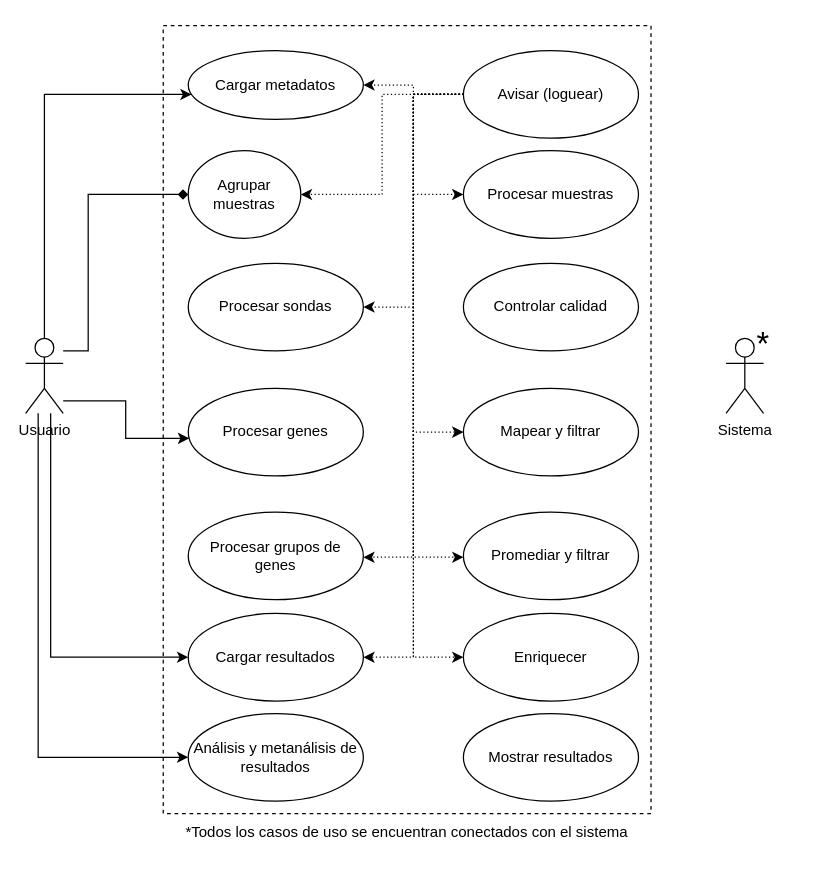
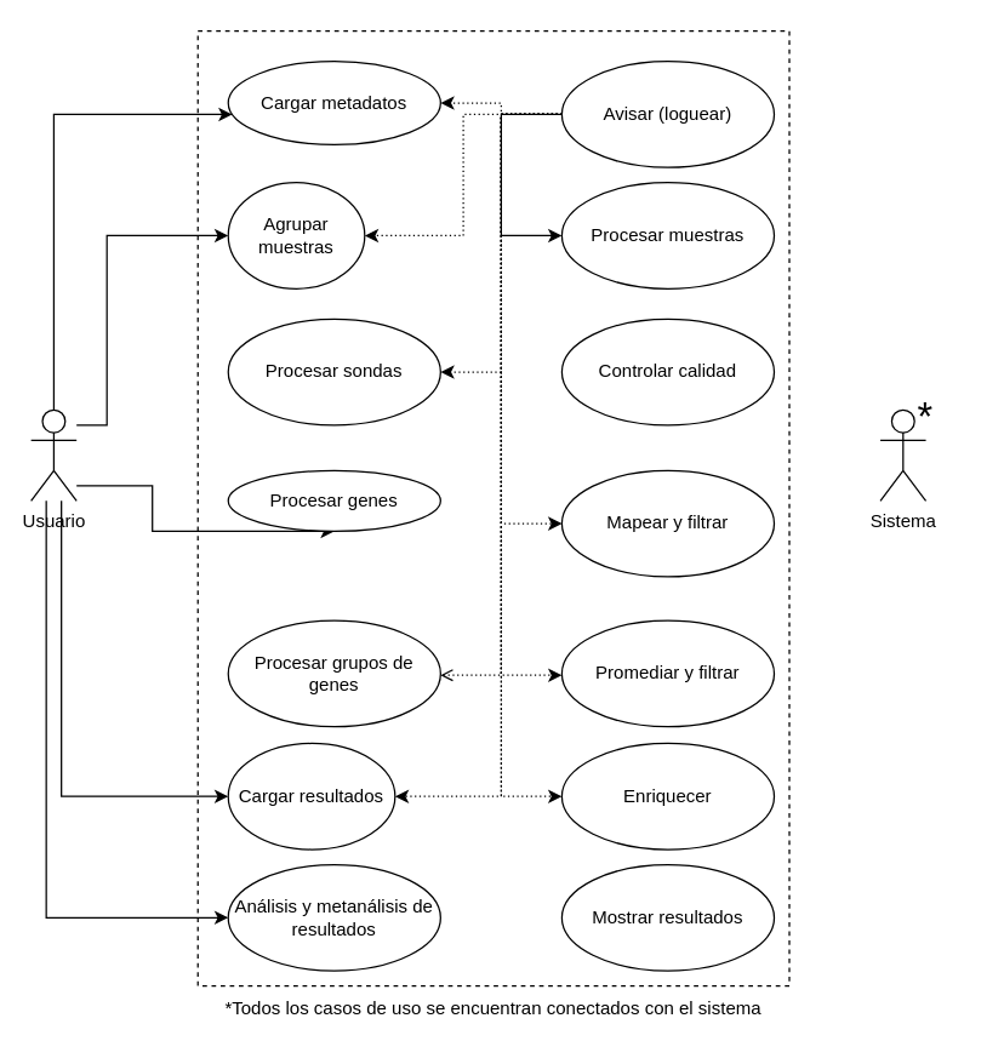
  <mxCell id="0" />
  <mxCell id="1" parent="0" />
  <mxCell id="2" value="" style="text;strokeColor=default;fillColor=none;align=left;verticalAlign=middle;spacingTop=-1;spacingLeft=4;spacingRight=4;rotatable=0;labelPosition=right;points=[];portConstraint=eastwest;strokeWidth=1;dashed=1;" vertex="1" parent="1"><mxGeometry x="130" y="20" width="390" height="630" as="geometry" /></mxCell>
- <mxCell id="3" style="edgeStyle=orthogonalEdgeStyle;rounded=0;orthogonalLoop=1;jettySize=auto;html=1;endArrow=diamond;" edge="1" parent="1" source="8" target="9"><mxGeometry relative="1" as="geometry"><Array as="points"><mxPoint x="70" y="280" /><mxPoint x="70" y="155" /></Array></mxGeometry></mxCell>
+ <mxCell id="3" style="edgeStyle=orthogonalEdgeStyle;rounded=0;orthogonalLoop=1;jettySize=auto;html=1;" edge="1" parent="1" source="8" target="9"><mxGeometry relative="1" as="geometry"><Array as="points"><mxPoint x="70" y="280" /><mxPoint x="70" y="155" /></Array></mxGeometry></mxCell>
  <mxCell id="4" style="edgeStyle=orthogonalEdgeStyle;rounded=0;orthogonalLoop=1;jettySize=auto;html=1;" edge="1" parent="1" source="8" target="27"><mxGeometry relative="1" as="geometry"><Array as="points"><mxPoint x="100" y="320" /><mxPoint x="100" y="350" /></Array></mxGeometry></mxCell>
  <mxCell id="5" style="edgeStyle=orthogonalEdgeStyle;rounded=0;orthogonalLoop=1;jettySize=auto;html=1;" edge="1" parent="1" source="8" target="31"><mxGeometry relative="1" as="geometry"><Array as="points"><mxPoint x="30" y="605" /></Array></mxGeometry></mxCell>
  <mxCell id="6" style="edgeStyle=orthogonalEdgeStyle;rounded=0;orthogonalLoop=1;jettySize=auto;html=1;" edge="1" parent="1" source="8" target="33"><mxGeometry relative="1" as="geometry"><Array as="points"><mxPoint x="35" y="75" /></Array></mxGeometry></mxCell>
  <mxCell id="7" style="edgeStyle=orthogonalEdgeStyle;rounded=0;orthogonalLoop=1;jettySize=auto;html=1;" edge="1" parent="1" source="8" target="34"><mxGeometry relative="1" as="geometry"><Array as="points"><mxPoint x="40" y="525" /></Array></mxGeometry></mxCell>
  <mxCell id="8" value="Usuario" style="shape=umlActor;verticalLabelPosition=bottom;verticalAlign=top;html=1;" vertex="1" parent="1"><mxGeometry x="20" y="270" width="30" height="60" as="geometry" /></mxCell>
  <mxCell id="9" value="Agrupar muestras" style="ellipse;whiteSpace=wrap;html=1;" vertex="1" parent="1"><mxGeometry x="150" y="120" width="90" height="70" as="geometry" /></mxCell>
  <mxCell id="10" value="Procesar muestras" style="ellipse;whiteSpace=wrap;html=1;" vertex="1" parent="1"><mxGeometry x="370" y="120" width="140" height="70" as="geometry" /></mxCell>
  <mxCell id="11" value="Sistema" style="shape=umlActor;verticalLabelPosition=bottom;verticalAlign=top;html=1;" vertex="1" parent="1"><mxGeometry x="580" y="270" width="30" height="60" as="geometry" /></mxCell>
  <mxCell id="12" value="Enriquecer" style="ellipse;whiteSpace=wrap;html=1;" vertex="1" parent="1"><mxGeometry x="370" y="490" width="140" height="70" as="geometry" /></mxCell>
  <mxCell id="13" value="Promediar y filtrar" style="ellipse;whiteSpace=wrap;html=1;" vertex="1" parent="1"><mxGeometry x="370" y="409" width="140" height="70" as="geometry" /></mxCell>
  <mxCell id="14" style="edgeStyle=orthogonalEdgeStyle;rounded=0;orthogonalLoop=1;jettySize=auto;html=1;entryX=1;entryY=0.5;entryDx=0;entryDy=0;dashed=1;dashPattern=1 2;" edge="1" parent="1" source="23" target="9"><mxGeometry relative="1" as="geometry" /></mxCell>
  <mxCell id="15" style="edgeStyle=orthogonalEdgeStyle;rounded=0;orthogonalLoop=1;jettySize=auto;html=1;dashed=1;dashPattern=1 2;" edge="1" parent="1" source="23" target="25"><mxGeometry relative="1" as="geometry"><Array as="points"><mxPoint x="330" y="75" /><mxPoint x="330" y="345" /></Array></mxGeometry></mxCell>
- <mxCell id="16" style="edgeStyle=orthogonalEdgeStyle;rounded=0;orthogonalLoop=1;jettySize=auto;html=1;dashed=1;dashPattern=1 2;" edge="1" parent="1" source="23" target="10"><mxGeometry relative="1" as="geometry"><Array as="points"><mxPoint x="330" y="75" /><mxPoint x="330" y="155" /></Array></mxGeometry></mxCell>
+ <mxCell id="16" style="edgeStyle=orthogonalEdgeStyle;rounded=0;orthogonalLoop=1;jettySize=auto;html=1;dashed=0;dashPattern=1 2;" edge="1" parent="1" source="23" target="10"><mxGeometry relative="1" as="geometry"><Array as="points"><mxPoint x="330" y="75" /><mxPoint x="330" y="155" /></Array></mxGeometry></mxCell>
  <mxCell id="17" style="edgeStyle=orthogonalEdgeStyle;rounded=0;orthogonalLoop=1;jettySize=auto;html=1;dashed=1;dashPattern=1 2;" edge="1" parent="1" source="23" target="13"><mxGeometry relative="1" as="geometry"><Array as="points"><mxPoint x="330" y="75" /><mxPoint x="330" y="445" /></Array></mxGeometry></mxCell>
- <mxCell id="18" style="edgeStyle=orthogonalEdgeStyle;rounded=0;orthogonalLoop=1;jettySize=auto;html=1;dashed=1;dashPattern=1 2;" edge="1" parent="1" source="23" target="28"><mxGeometry relative="1" as="geometry"><Array as="points"><mxPoint x="330" y="75" /><mxPoint x="330" y="445" /></Array></mxGeometry></mxCell>
+ <mxCell id="18" style="edgeStyle=orthogonalEdgeStyle;rounded=0;orthogonalLoop=1;jettySize=auto;html=1;dashed=1;dashPattern=1 2;endArrow=open;" edge="1" parent="1" source="23" target="28"><mxGeometry relative="1" as="geometry"><Array as="points"><mxPoint x="330" y="75" /><mxPoint x="330" y="445" /></Array></mxGeometry></mxCell>
  <mxCell id="19" style="edgeStyle=orthogonalEdgeStyle;rounded=0;orthogonalLoop=1;jettySize=auto;html=1;dashed=1;dashPattern=1 2;" edge="1" parent="1" source="23" target="24"><mxGeometry relative="1" as="geometry"><Array as="points"><mxPoint x="330" y="75" /><mxPoint x="330" y="245" /></Array></mxGeometry></mxCell>
  <mxCell id="20" style="edgeStyle=orthogonalEdgeStyle;rounded=0;orthogonalLoop=1;jettySize=auto;html=1;dashed=1;dashPattern=1 2;" edge="1" parent="1" target="12"><mxGeometry relative="1" as="geometry"><Array as="points"><mxPoint x="330" y="75" /><mxPoint x="330" y="525" /></Array><mxPoint x="382.554" y="75" as="sourcePoint" /><mxPoint x="290" y="545" as="targetPoint" /></mxGeometry></mxCell>
  <mxCell id="21" style="edgeStyle=orthogonalEdgeStyle;rounded=0;orthogonalLoop=1;jettySize=auto;html=1;dashed=1;dashPattern=1 2;" edge="1" parent="1" source="23" target="33"><mxGeometry relative="1" as="geometry" /></mxCell>
  <mxCell id="22" style="edgeStyle=orthogonalEdgeStyle;rounded=0;orthogonalLoop=1;jettySize=auto;html=1;dashed=1;dashPattern=1 2;" edge="1" parent="1" source="23" target="34"><mxGeometry relative="1" as="geometry"><Array as="points"><mxPoint x="330" y="75" /><mxPoint x="330" y="525" /></Array></mxGeometry></mxCell>
  <mxCell id="23" value="Avisar (loguear)" style="ellipse;whiteSpace=wrap;html=1;" vertex="1" parent="1"><mxGeometry x="370" y="40" width="140" height="70" as="geometry" /></mxCell>
  <mxCell id="24" value="Procesar sondas" style="ellipse;whiteSpace=wrap;html=1;" vertex="1" parent="1"><mxGeometry x="150" y="210" width="140" height="70" as="geometry" /></mxCell>
  <mxCell id="25" value="Mapear y filtrar" style="ellipse;whiteSpace=wrap;html=1;" vertex="1" parent="1"><mxGeometry x="370" y="310" width="140" height="70" as="geometry" /></mxCell>
  <mxCell id="26" value="Controlar calidad" style="ellipse;whiteSpace=wrap;html=1;" vertex="1" parent="1"><mxGeometry x="370" y="210" width="140" height="70" as="geometry" /></mxCell>
- <mxCell id="27" value="Procesar genes" style="ellipse;whiteSpace=wrap;html=1;" vertex="1" parent="1"><mxGeometry x="150" y="310" width="140" height="70" as="geometry" /></mxCell>
+ <mxCell id="27" value="Procesar genes" style="ellipse;whiteSpace=wrap;html=1;" vertex="1" parent="1"><mxGeometry x="150" y="310" width="140" height="40" as="geometry" /></mxCell>
  <mxCell id="28" value="Procesar grupos de genes" style="ellipse;whiteSpace=wrap;html=1;" vertex="1" parent="1"><mxGeometry x="150" y="409" width="140" height="70" as="geometry" /></mxCell>
  <mxCell id="29" value="*Todos los casos de uso se encuentran conectados con el sistema" style="text;html=1;strokeColor=none;fillColor=none;align=center;verticalAlign=middle;whiteSpace=wrap;rounded=0;" vertex="1" parent="1"><mxGeometry x="130" y="650" width="390" height="30" as="geometry" /></mxCell>
  <mxCell id="30" value="Mostrar resultados" style="ellipse;whiteSpace=wrap;html=1;" vertex="1" parent="1"><mxGeometry x="370" y="570" width="140" height="70" as="geometry" /></mxCell>
  <mxCell id="31" value="Análisis y metanálisis de resultados" style="ellipse;whiteSpace=wrap;html=1;" vertex="1" parent="1"><mxGeometry x="150" y="570" width="140" height="70" as="geometry" /></mxCell>
  <mxCell id="32" value="*" style="text;html=1;strokeColor=none;fillColor=none;align=center;verticalAlign=middle;whiteSpace=wrap;rounded=0;fontSize=26;" vertex="1" parent="1"><mxGeometry x="580" y="260" width="60" height="30" as="geometry" /></mxCell>
  <mxCell id="33" value="Cargar metadatos" style="ellipse;whiteSpace=wrap;html=1;" vertex="1" parent="1"><mxGeometry x="150" y="40" width="140" height="55" as="geometry" /></mxCell>
- <mxCell id="34" value="Cargar resultados" style="ellipse;whiteSpace=wrap;html=1;" vertex="1" parent="1"><mxGeometry x="150" y="490" width="140" height="70" as="geometry" /></mxCell>
+ <mxCell id="34" value="Cargar resultados" style="ellipse;whiteSpace=wrap;html=1;" vertex="1" parent="1"><mxGeometry x="150" y="490" width="110" height="70" as="geometry" /></mxCell>
